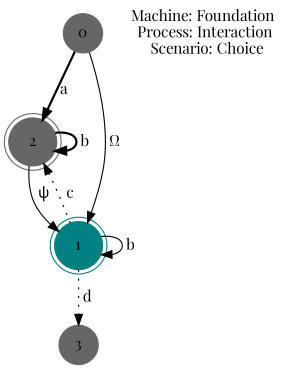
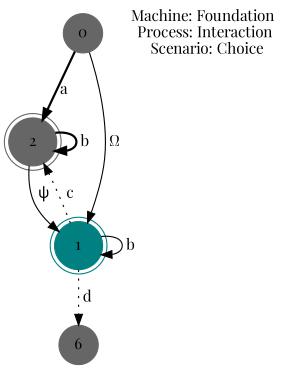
  digraph {
    fontname="Playfair Display"
    node [color=gray40 fontname="Playfair Display" shape=doublecircle style=filled]
    edge [fontname="Playfair Display" style=solid]
    2
    0 [shape=circle]
    1 [color=teal]
-   3 [shape=circle]
+   3 [shape=circle label=6]
    "Machine: Foundation \n Process: Interaction \n Scenario: Choice" [shape=plaintext style=""]
    2 -> 2 [label=" b " style=bold]
    2 -> 1 [label=" ψ "]
    0 -> 2 [label="a " style=bold]
    0 -> 1 [label=" Ω "]
    1 -> 2 [label=" c " style=dotted]
    1 -> 1 [label=" b "]
    1 -> 3 [label=" d " style=dotted]
  }
